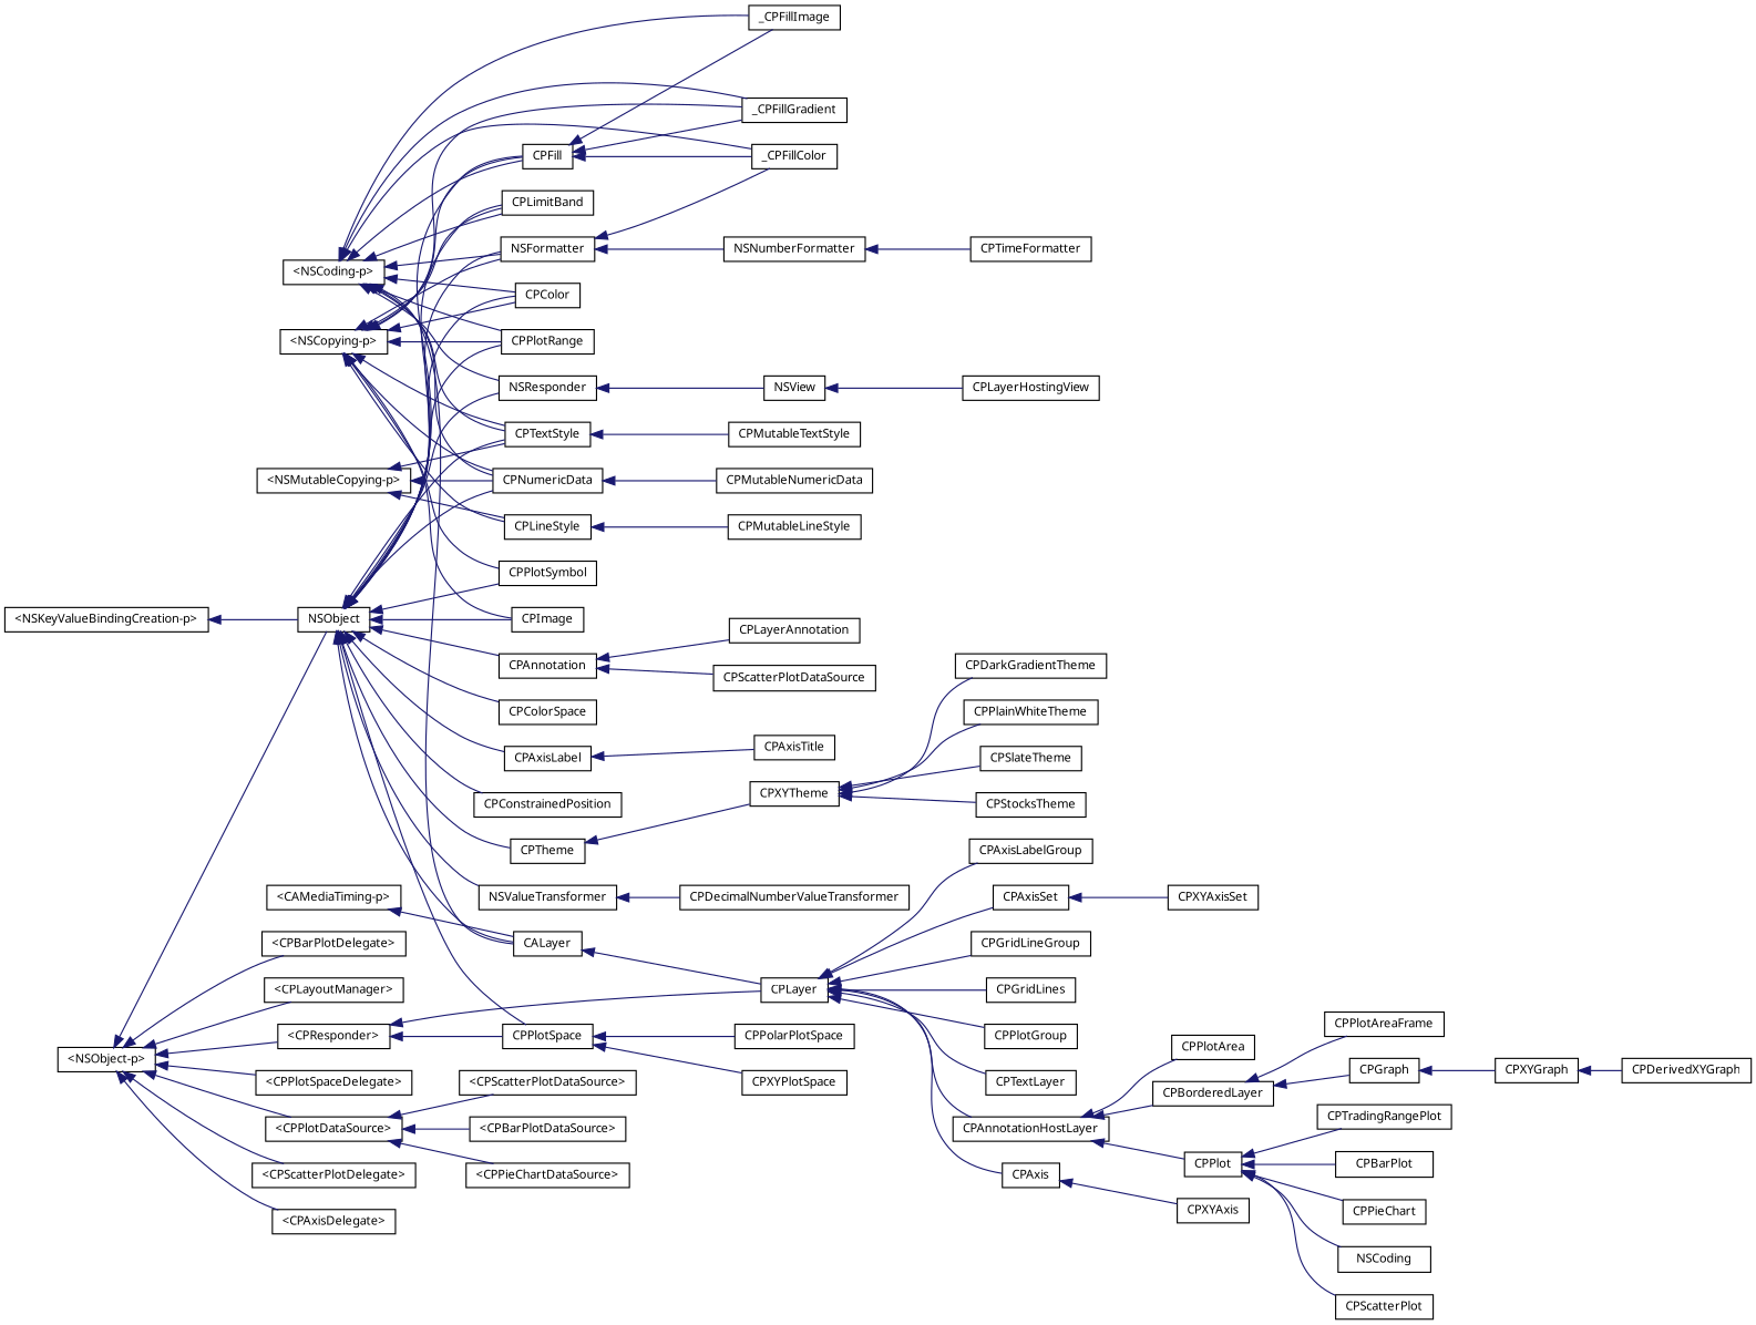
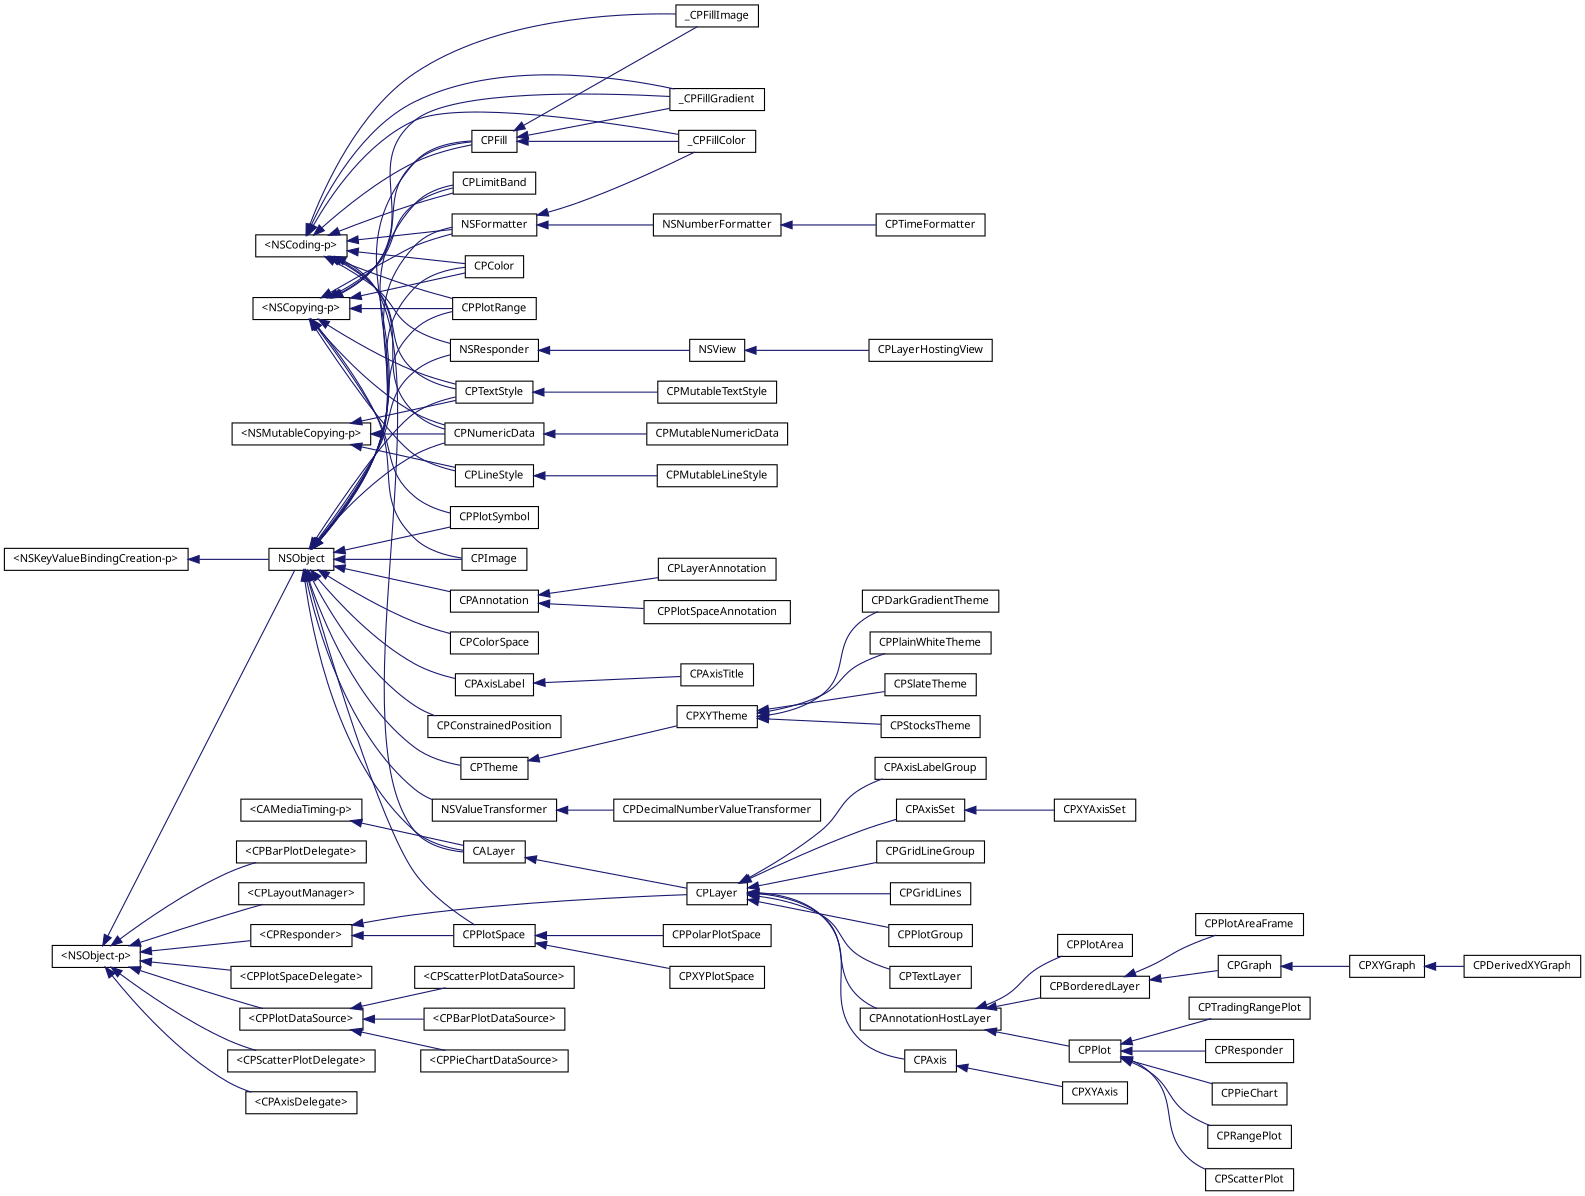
  digraph {
    rankdir=LR
    node [color=black fontname="Lucinda Grande" fontsize=10 shape=record]
    edge [color=midnightblue dir=back fontname="Lucinda Grande" fontsize=10 labelfontname="Lucinda Grande" labelfontsize=10 style=solid]
    n1 [height=0.2 label="\<CAMediaTiming-p\>" width=0.4]
    n2 [height=0.2 label=CALayer width=0.4]
    n3 [height=0.2 label=CPLayer width=0.4]
    n4 [height=0.2 label=CPAnnotationHostLayer width=0.4]
    n5 [height=0.2 label=CPAxis width=0.4]
    n6 [height=0.2 label=CPAxisLabelGroup width=0.4]
    n7 [height=0.2 label=CPAxisSet width=0.4]
    n8 [height=0.2 label=CPGridLineGroup width=0.4]
    n9 [height=0.2 label=CPGridLines width=0.4]
    n10 [height=0.2 label=CPPlotGroup width=0.4]
    n11 [height=0.2 label=CPTextLayer width=0.4]
    n12 [height=0.2 label=CPBorderedLayer width=0.4]
    n13 [height=0.2 label=CPPlot width=0.4]
    n14 [height=0.2 label=CPPlotArea width=0.4]
    n15 [height=0.2 label=CPXYAxis width=0.4]
    n16 [height=0.2 label=CPXYAxisSet width=0.4]
    n17 [height=0.2 label=CPGraph width=0.4]
    n18 [height=0.2 label=CPPlotAreaFrame width=0.4]
-   n19 [height=0.2 label=CPBarPlot width=0.4]
+   n19 [height=0.2 label=CPResponder width=0.4]
    n20 [height=0.2 label=CPPieChart width=0.4]
-   n21 [height=0.2 label=NSCoding width=0.4]
+   n21 [height=0.2 label=CPRangePlot width=0.4]
    n22 [height=0.2 label=CPScatterPlot width=0.4]
    n23 [height=0.2 label=CPTradingRangePlot width=0.4]
    n24 [height=0.2 label=CPXYGraph width=0.4]
    n25 [height=0.2 label=CPDerivedXYGraph width=0.4]
    n26 [height=0.2 label="\<NSCoding-p\>" width=0.4]
    n27 [height=0.2 label=_CPFillColor width=0.4]
    n28 [height=0.2 label=_CPFillGradient width=0.4]
    n29 [height=0.2 label=_CPFillImage width=0.4]
    n30 [height=0.2 label=CPColor width=0.4]
    n31 [height=0.2 label=CPFill width=0.4]
    n32 [height=0.2 label=CPLimitBand width=0.4]
    n33 [height=0.2 label=CPNumericData width=0.4]
    n34 [height=0.2 label=CPPlotRange width=0.4]
    n35 [height=0.2 label=CPTextStyle width=0.4]
    n36 [height=0.2 label=NSFormatter width=0.4]
    n37 [height=0.2 label=NSResponder width=0.4]
    n38 [height=0.2 label=CPMutableNumericData width=0.4]
    n39 [height=0.2 label=CPMutableTextStyle width=0.4]
    n40 [height=0.2 label=NSNumberFormatter width=0.4]
    n41 [height=0.2 label=NSView width=0.4]
    n42 [height=0.2 label=CPTimeFormatter width=0.4]
    n43 [height=0.2 label=CPLayerHostingView width=0.4]
    n44 [height=0.2 label="\<NSCopying-p\>" width=0.4]
    n45 [height=0.2 label=CPImage width=0.4]
    n46 [height=0.2 label=CPLineStyle width=0.4]
    n47 [height=0.2 label=CPPlotSymbol width=0.4]
    n48 [height=0.2 label=CPMutableLineStyle width=0.4]
    n49 [height=0.2 label="\<NSKeyValueBindingCreation-p\>" width=0.4]
    n50 [height=0.2 label=NSObject width=0.4]
    n51 [height=0.2 label=CPAnnotation width=0.4]
    n52 [height=0.2 label=CPAxisLabel width=0.4]
    n53 [height=0.2 label=CPColorSpace width=0.4]
    n54 [height=0.2 label=CPConstrainedPosition width=0.4]
    n55 [height=0.2 label=CPPlotSpace width=0.4]
    n56 [height=0.2 label=CPTheme width=0.4]
    n57 [height=0.2 label=NSValueTransformer width=0.4]
    n58 [height=0.2 label=CPLayerAnnotation width=0.4]
-   n59 [height=0.2 label=CPScatterPlotDataSource width=0.4]
+   n59 [height=0.2 label=CPPlotSpaceAnnotation width=0.4]
    n60 [height=0.2 label=CPAxisTitle width=0.4]
    n61 [height=0.2 label=CPPolarPlotSpace width=0.4]
    n62 [height=0.2 label=CPXYPlotSpace width=0.4]
    n63 [height=0.2 label=CPXYTheme width=0.4]
    n64 [height=0.2 label=CPDecimalNumberValueTransformer width=0.4]
    n65 [height=0.2 label=CPDarkGradientTheme width=0.4]
    n66 [height=0.2 label=CPPlainWhiteTheme width=0.4]
    n67 [height=0.2 label=CPSlateTheme width=0.4]
    n68 [height=0.2 label=CPStocksTheme width=0.4]
    n69 [height=0.2 label="\<NSMutableCopying-p\>" width=0.4]
    n70 [height=0.2 label="\<NSObject-p\>" width=0.4]
    n71 [height=0.2 label="\<CPAxisDelegate\>" width=0.4]
    n72 [height=0.2 label="\<CPBarPlotDelegate\>" width=0.4]
    n73 [height=0.2 label="\<CPLayoutManager\>" width=0.4]
    n74 [height=0.2 label="\<CPPlotDataSource\>" width=0.4]
    n75 [height=0.2 label="\<CPPlotSpaceDelegate\>" width=0.4]
    n76 [height=0.2 label="\<CPResponder\>" width=0.4]
    n77 [height=0.2 label="\<CPScatterPlotDelegate\>" width=0.4]
    n78 [height=0.2 label="\<CPBarPlotDataSource\>" width=0.4]
    n79 [height=0.2 label="\<CPPieChartDataSource\>" width=0.4]
    n80 [height=0.2 label="\<CPScatterPlotDataSource\>" width=0.4]
    n1 -> n2
    n2 -> n3
    n3 -> n4
    n3 -> n5
    n3 -> n6
    n3 -> n7
    n3 -> n8
    n3 -> n9
    n3 -> n10
    n3 -> n11
    n4 -> n12
    n4 -> n13
    n4 -> n14
    n5 -> n15
    n7 -> n16
    n12 -> n17
    n12 -> n18
    n13 -> n19
    n13 -> n20
    n13 -> n21
    n13 -> n22
    n13 -> n23
    n17 -> n24
    n24 -> n25
    n26 -> n2
    n26 -> n27
    n26 -> n28
    n26 -> n29
    n26 -> n30
    n26 -> n31
    n26 -> n32
    n26 -> n33
    n26 -> n34
    n26 -> n35
    n26 -> n36
    n26 -> n37
    n31 -> n27
    n31 -> n28
    n31 -> n29
    n33 -> n38
    n35 -> n39
    n36 -> n27
    n36 -> n40
    n37 -> n41
    n40 -> n42
    n41 -> n43
    n44 -> n28
    n44 -> n30
    n44 -> n31
    n44 -> n32
    n44 -> n33
    n44 -> n34
    n44 -> n35
    n44 -> n36
    n44 -> n45
    n44 -> n46
    n44 -> n47
    n46 -> n48
    n49 -> n50
    n50 -> n2
    n50 -> n30
    n50 -> n31
    n50 -> n32
    n50 -> n33
    n50 -> n34
    n50 -> n35
    n50 -> n36
    n50 -> n37
    n50 -> n45
    n50 -> n47
    n50 -> n51
    n50 -> n52
    n50 -> n53
    n50 -> n54
    n50 -> n55
    n50 -> n56
    n50 -> n57
    n51 -> n58
    n51 -> n59
    n52 -> n60
    n55 -> n61
    n55 -> n62
    n56 -> n63
    n57 -> n64
    n63 -> n65
    n63 -> n66
    n63 -> n67
    n63 -> n68
    n69 -> n33
    n69 -> n35
    n69 -> n46
    n70 -> n50
    n70 -> n71
    n70 -> n72
    n70 -> n73
    n70 -> n74
    n70 -> n75
    n70 -> n76
    n70 -> n77
    n74 -> n78
    n74 -> n79
    n74 -> n80
    n76 -> n3
    n76 -> n55
  }
